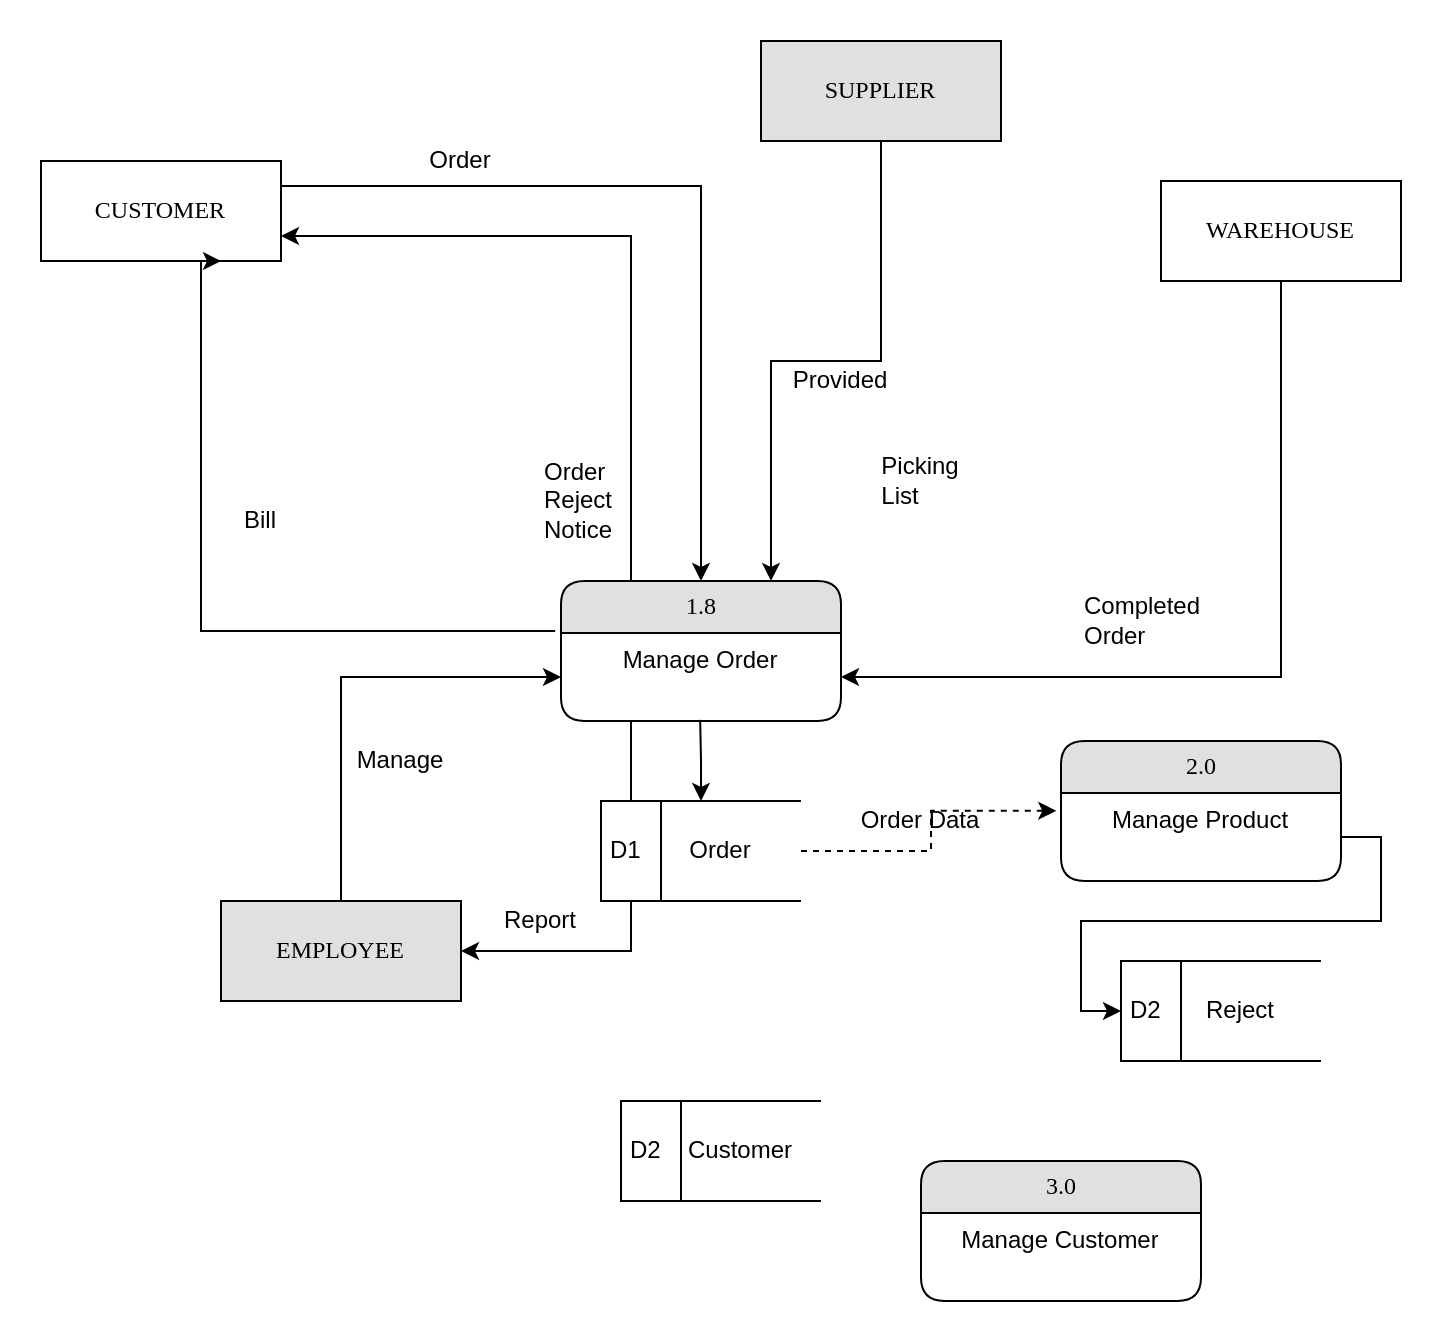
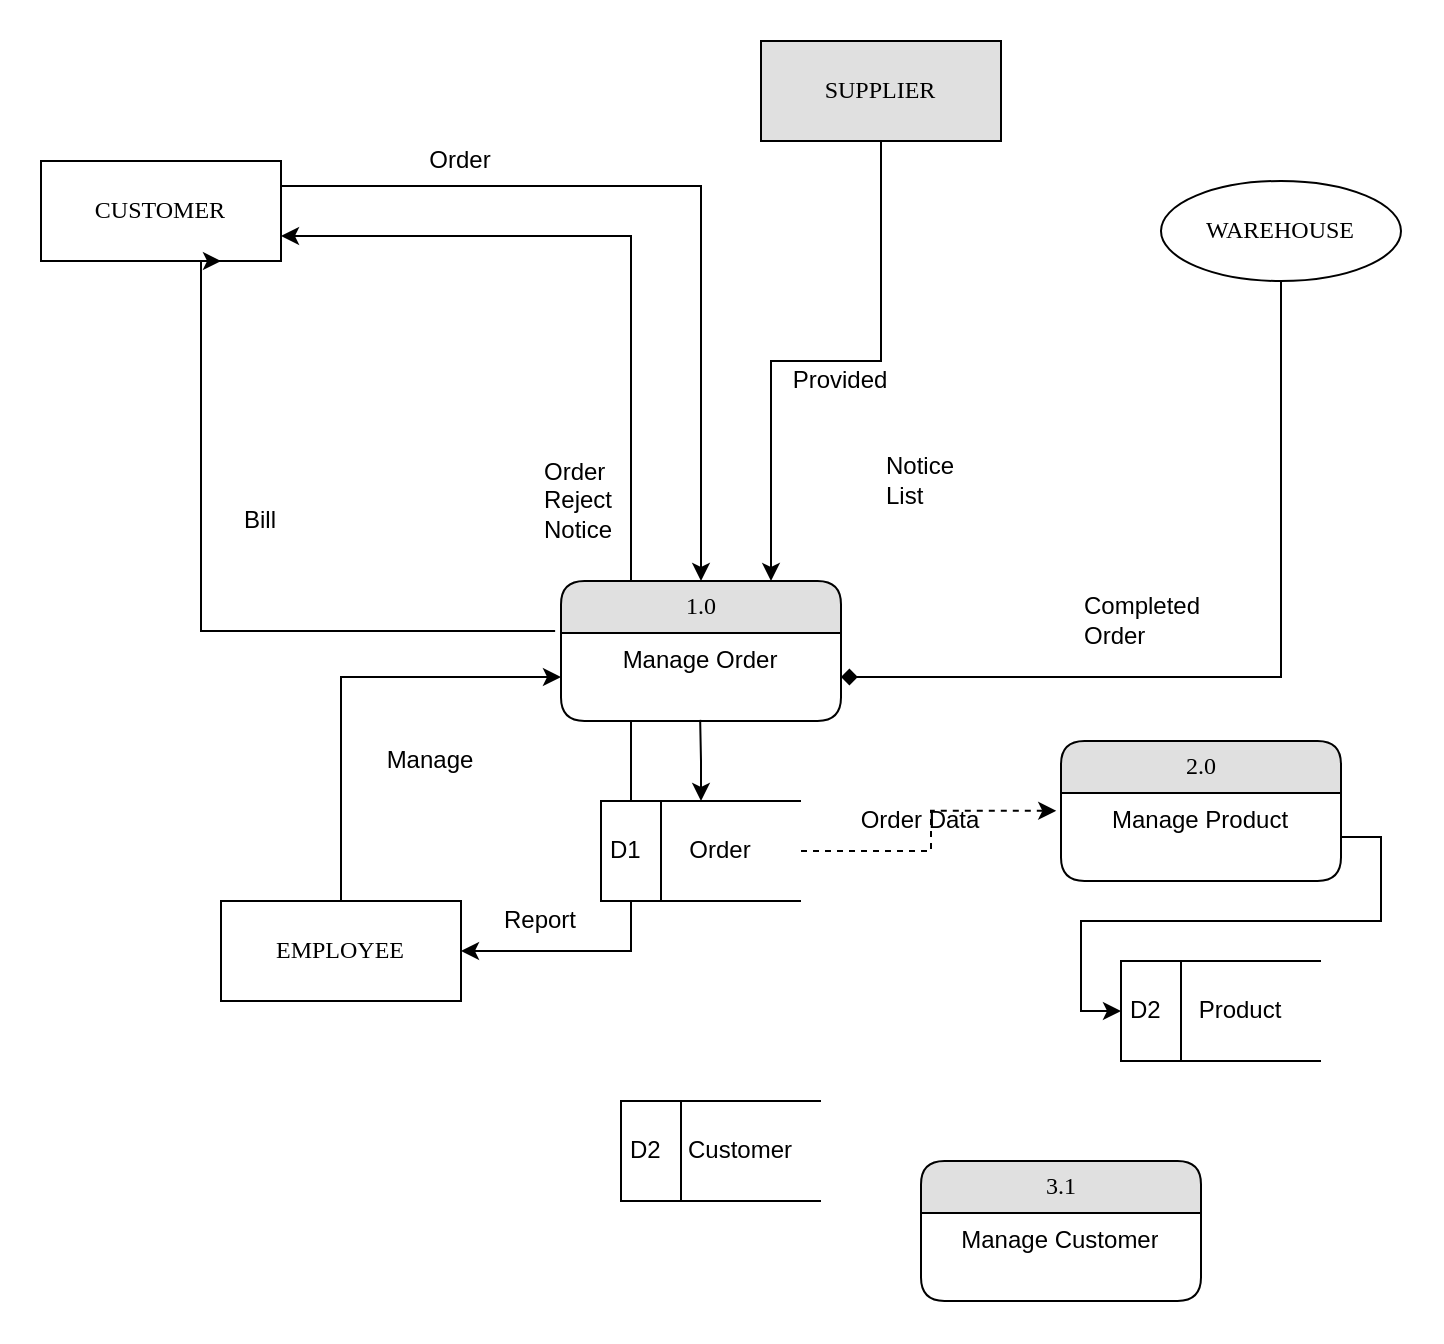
  <mxCell id="0" />
  <mxCell id="1" parent="0" />
  <mxCell id="2" style="edgeStyle=orthogonalEdgeStyle;rounded=0;orthogonalLoop=1;jettySize=auto;html=1;entryX=0;entryY=0.5;entryDx=0;entryDy=0;" edge="1" parent="1" source="3" target="10"><mxGeometry relative="1" as="geometry" /></mxCell>
- <mxCell id="3" value="EMPLOYEE" style="whiteSpace=wrap;html=1;rounded=0;shadow=0;comic=0;labelBackgroundColor=none;strokeWidth=1;fontFamily=Verdana;fontSize=12;align=center;fillColor=#e0e0e0;" vertex="1" parent="1"><mxGeometry x="110" y="450" width="120" height="50" as="geometry" /></mxCell>
- <mxCell id="4" style="edgeStyle=orthogonalEdgeStyle;rounded=0;orthogonalLoop=1;jettySize=auto;html=1;entryX=1;entryY=0.5;entryDx=0;entryDy=0;" edge="1" parent="1" source="5" target="10"><mxGeometry relative="1" as="geometry" /></mxCell>
- <mxCell id="5" value="WAREHOUSE" style="whiteSpace=wrap;html=1;rounded=0;shadow=0;comic=0;labelBackgroundColor=none;strokeWidth=1;fontFamily=Verdana;fontSize=12;align=center;" vertex="1" parent="1"><mxGeometry x="580" y="90" width="120" height="50" as="geometry" /></mxCell>
+ <mxCell id="3" value="EMPLOYEE" style="whiteSpace=wrap;html=1;rounded=0;shadow=0;comic=0;labelBackgroundColor=none;strokeWidth=1;fontFamily=Verdana;fontSize=12;align=center;" vertex="1" parent="1"><mxGeometry x="110" y="450" width="120" height="50" as="geometry" /></mxCell>
+ <mxCell id="4" style="edgeStyle=orthogonalEdgeStyle;rounded=0;orthogonalLoop=1;jettySize=auto;html=1;entryX=1;entryY=0.5;entryDx=0;entryDy=0;endArrow=diamond;" edge="1" parent="1" source="5" target="10"><mxGeometry relative="1" as="geometry" /></mxCell>
+ <mxCell id="5" value="WAREHOUSE" style="ellipse;whiteSpace=wrap;html=1;shadow=0;comic=0;labelBackgroundColor=none;strokeWidth=1;fontFamily=Verdana;fontSize=12;align=center;" vertex="1" parent="1"><mxGeometry x="580" y="90" width="120" height="50" as="geometry" /></mxCell>
  <mxCell id="6" style="edgeStyle=orthogonalEdgeStyle;rounded=0;orthogonalLoop=1;jettySize=auto;html=1;exitX=1;exitY=0.25;exitDx=0;exitDy=0;" edge="1" parent="1" source="7" target="9"><mxGeometry relative="1" as="geometry" /></mxCell>
  <mxCell id="7" value="CUSTOMER" style="whiteSpace=wrap;html=1;rounded=0;shadow=0;comic=0;labelBackgroundColor=none;strokeWidth=1;fontFamily=Verdana;fontSize=12;align=center;" vertex="1" parent="1"><mxGeometry x="20" y="80" width="120" height="50" as="geometry" /></mxCell>
  <mxCell id="8" style="edgeStyle=orthogonalEdgeStyle;rounded=0;orthogonalLoop=1;jettySize=auto;html=1;entryX=1;entryY=0.75;entryDx=0;entryDy=0;exitX=0.25;exitY=0;exitDx=0;exitDy=0;" edge="1" parent="1" source="9" target="7"><mxGeometry relative="1" as="geometry" /></mxCell>
- <mxCell id="9" value="1.8" style="swimlane;html=1;fontStyle=0;childLayout=stackLayout;horizontal=1;startSize=26;fillColor=#e0e0e0;horizontalStack=0;resizeParent=1;resizeLast=0;collapsible=1;marginBottom=0;swimlaneFillColor=#ffffff;align=center;rounded=1;shadow=0;comic=0;labelBackgroundColor=none;strokeWidth=1;fontFamily=Verdana;fontSize=12" vertex="1" parent="1"><mxGeometry x="280" y="290" width="140" height="70" as="geometry" /></mxCell>
+ <mxCell id="9" value="1.0" style="swimlane;html=1;fontStyle=0;childLayout=stackLayout;horizontal=1;startSize=26;fillColor=#e0e0e0;horizontalStack=0;resizeParent=1;resizeLast=0;collapsible=1;marginBottom=0;swimlaneFillColor=#ffffff;align=center;rounded=1;shadow=0;comic=0;labelBackgroundColor=none;strokeWidth=1;fontFamily=Verdana;fontSize=12" vertex="1" parent="1"><mxGeometry x="280" y="290" width="140" height="70" as="geometry" /></mxCell>
  <mxCell id="10" value="Manage Order" style="text;html=1;strokeColor=none;fillColor=none;spacingLeft=4;spacingRight=4;whiteSpace=wrap;overflow=hidden;rotatable=0;points=[[0,0.5],[1,0.5]];portConstraint=eastwest;align=center;" vertex="1" parent="9"><mxGeometry y="26" width="140" height="44" as="geometry" /></mxCell>
  <mxCell id="11" value="Order" style="text;html=1;strokeColor=none;fillColor=none;align=center;verticalAlign=middle;whiteSpace=wrap;rounded=0;" vertex="1" parent="1"><mxGeometry x="210" y="70" width="40" height="20" as="geometry" /></mxCell>
  <mxCell id="12" style="edgeStyle=orthogonalEdgeStyle;rounded=0;orthogonalLoop=1;jettySize=auto;html=1;entryX=0.75;entryY=1;entryDx=0;entryDy=0;exitX=-0.021;exitY=-0.023;exitDx=0;exitDy=0;exitPerimeter=0;" edge="1" parent="1" source="10" target="7"><mxGeometry relative="1" as="geometry"><Array as="points"><mxPoint x="100" y="315" /></Array></mxGeometry></mxCell>
  <mxCell id="13" value="Bill" style="text;html=1;strokeColor=none;fillColor=none;align=center;verticalAlign=middle;whiteSpace=wrap;rounded=0;" vertex="1" parent="1"><mxGeometry x="110" y="250" width="40" height="20" as="geometry" /></mxCell>
  <mxCell id="14" value="Order&lt;br&gt;Reject&lt;br&gt;Notice" style="text;html=1;strokeColor=none;fillColor=none;align=left;verticalAlign=middle;whiteSpace=wrap;rounded=0;" vertex="1" parent="1"><mxGeometry x="270" y="240" width="40" height="20" as="geometry" /></mxCell>
  <mxCell id="15" value="Completed&lt;br&gt;Order" style="text;html=1;strokeColor=none;fillColor=none;align=left;verticalAlign=middle;whiteSpace=wrap;rounded=0;" vertex="1" parent="1"><mxGeometry x="540" y="300" width="40" height="20" as="geometry" /></mxCell>
- <mxCell id="16" value="Picking&lt;br&gt;&lt;div style=&quot;text-align: left&quot;&gt;&lt;span&gt;List&lt;/span&gt;&lt;/div&gt;" style="text;html=1;strokeColor=none;fillColor=none;align=center;verticalAlign=middle;whiteSpace=wrap;rounded=0;" vertex="1" parent="1"><mxGeometry x="440" y="230" width="40" height="20" as="geometry" /></mxCell>
+ <mxCell id="16" value="Notice&lt;br&gt;&lt;div style=&quot;text-align: left&quot;&gt;&lt;span&gt;List&lt;/span&gt;&lt;/div&gt;" style="text;html=1;strokeColor=none;fillColor=none;align=center;verticalAlign=middle;whiteSpace=wrap;rounded=0;" vertex="1" parent="1"><mxGeometry x="440" y="230" width="40" height="20" as="geometry" /></mxCell>
  <mxCell id="17" style="edgeStyle=orthogonalEdgeStyle;rounded=0;orthogonalLoop=1;jettySize=auto;html=1;entryX=0.75;entryY=0;entryDx=0;entryDy=0;" edge="1" parent="1" source="18" target="9"><mxGeometry relative="1" as="geometry" /></mxCell>
  <mxCell id="18" value="SUPPLIER" style="whiteSpace=wrap;html=1;rounded=0;shadow=0;comic=0;labelBackgroundColor=none;strokeWidth=1;fontFamily=Verdana;fontSize=12;align=center;fillColor=#e0e0e0;" vertex="1" parent="1"><mxGeometry x="380" y="20" width="120" height="50" as="geometry" /></mxCell>
  <mxCell id="19" value="Provided" style="text;html=1;strokeColor=none;fillColor=none;align=center;verticalAlign=middle;whiteSpace=wrap;rounded=0;" vertex="1" parent="1"><mxGeometry x="400" y="180" width="40" height="20" as="geometry" /></mxCell>
- <mxCell id="20" value="Manage" style="text;html=1;strokeColor=none;fillColor=none;align=center;verticalAlign=middle;whiteSpace=wrap;rounded=0;" vertex="1" parent="1"><mxGeometry x="180" y="370" width="40" height="20" as="geometry" /></mxCell>
+ <mxCell id="20" value="Manage" style="text;html=1;strokeColor=none;fillColor=none;align=center;verticalAlign=middle;whiteSpace=wrap;rounded=0;" vertex="1" parent="1"><mxGeometry x="195" y="370" width="40" height="20" as="geometry" /></mxCell>
  <mxCell id="21" value="Report" style="text;html=1;strokeColor=none;fillColor=none;align=center;verticalAlign=middle;whiteSpace=wrap;rounded=0;" vertex="1" parent="1"><mxGeometry x="250" y="450" width="40" height="20" as="geometry" /></mxCell>
  <mxCell id="22" style="edgeStyle=orthogonalEdgeStyle;rounded=0;orthogonalLoop=1;jettySize=auto;html=1;entryX=1;entryY=0.5;entryDx=0;entryDy=0;exitX=0.25;exitY=1.006;exitDx=0;exitDy=0;exitPerimeter=0;" edge="1" parent="1" source="10" target="3"><mxGeometry relative="1" as="geometry"><mxPoint x="311" y="359" as="sourcePoint" /></mxGeometry></mxCell>
  <mxCell id="23" style="edgeStyle=orthogonalEdgeStyle;rounded=0;orthogonalLoop=1;jettySize=auto;html=1;entryX=0.497;entryY=0.987;entryDx=0;entryDy=0;entryPerimeter=0;startArrow=classic;startFill=1;endArrow=none;endFill=0;" edge="1" parent="1" source="25" target="10"><mxGeometry relative="1" as="geometry" /></mxCell>
  <mxCell id="24" style="edgeStyle=orthogonalEdgeStyle;rounded=0;orthogonalLoop=1;jettySize=auto;html=1;entryX=-0.017;entryY=0.203;entryDx=0;entryDy=0;entryPerimeter=0;startArrow=none;startFill=0;endArrow=classic;endFill=1;dashed=1;" edge="1" parent="1" source="25" target="28"><mxGeometry relative="1" as="geometry" /></mxCell>
  <mxCell id="25" value="D1" style="html=1;dashed=0;whitespace=wrap;shape=mxgraph.dfd.dataStoreID;align=left;spacingLeft=3;points=[[0,0],[0.5,0],[1,0],[0,0.5],[1,0.5],[0,1],[0.5,1],[1,1]];" vertex="1" parent="1"><mxGeometry x="300" y="400" width="100" height="50" as="geometry" /></mxCell>
  <mxCell id="26" value="Order" style="text;html=1;strokeColor=none;fillColor=none;align=center;verticalAlign=middle;whiteSpace=wrap;rounded=0;" vertex="1" parent="1"><mxGeometry x="340" y="415" width="40" height="20" as="geometry" /></mxCell>
  <mxCell id="27" value="2.0" style="swimlane;html=1;fontStyle=0;childLayout=stackLayout;horizontal=1;startSize=26;fillColor=#e0e0e0;horizontalStack=0;resizeParent=1;resizeLast=0;collapsible=1;marginBottom=0;swimlaneFillColor=#ffffff;align=center;rounded=1;shadow=0;comic=0;labelBackgroundColor=none;strokeWidth=1;fontFamily=Verdana;fontSize=12" vertex="1" parent="1"><mxGeometry x="530" y="370" width="140" height="70" as="geometry" /></mxCell>
  <mxCell id="28" value="Manage Product" style="text;html=1;strokeColor=none;fillColor=none;spacingLeft=4;spacingRight=4;whiteSpace=wrap;overflow=hidden;rotatable=0;points=[[0,0.5],[1,0.5]];portConstraint=eastwest;align=center;" vertex="1" parent="27"><mxGeometry y="26" width="140" height="44" as="geometry" /></mxCell>
  <mxCell id="29" value="Order Data" style="text;html=1;strokeColor=none;fillColor=none;align=center;verticalAlign=middle;whiteSpace=wrap;rounded=0;" vertex="1" parent="1"><mxGeometry x="420" y="400" width="80" height="20" as="geometry" /></mxCell>
  <mxCell id="30" value="D2" style="html=1;dashed=0;whitespace=wrap;shape=mxgraph.dfd.dataStoreID;align=left;spacingLeft=3;points=[[0,0],[0.5,0],[1,0],[0,0.5],[1,0.5],[0,1],[0.5,1],[1,1]];" vertex="1" parent="1"><mxGeometry x="560" y="480" width="100" height="50" as="geometry" /></mxCell>
- <mxCell id="31" value="Reject" style="text;html=1;strokeColor=none;fillColor=none;align=center;verticalAlign=middle;whiteSpace=wrap;rounded=0;" vertex="1" parent="1"><mxGeometry x="600" y="495" width="40" height="20" as="geometry" /></mxCell>
+ <mxCell id="31" value="Product" style="text;html=1;strokeColor=none;fillColor=none;align=center;verticalAlign=middle;whiteSpace=wrap;rounded=0;" vertex="1" parent="1"><mxGeometry x="600" y="495" width="40" height="20" as="geometry" /></mxCell>
  <mxCell id="32" value="D2" style="html=1;dashed=0;whitespace=wrap;shape=mxgraph.dfd.dataStoreID;align=left;spacingLeft=3;points=[[0,0],[0.5,0],[1,0],[0,0.5],[1,0.5],[0,1],[0.5,1],[1,1]];" vertex="1" parent="1"><mxGeometry x="310" y="550" width="100" height="50" as="geometry" /></mxCell>
  <mxCell id="33" value="Customer" style="text;html=1;strokeColor=none;fillColor=none;align=center;verticalAlign=middle;whiteSpace=wrap;rounded=0;" vertex="1" parent="1"><mxGeometry x="350" y="565" width="40" height="20" as="geometry" /></mxCell>
- <mxCell id="34" value="3.0" style="swimlane;html=1;fontStyle=0;childLayout=stackLayout;horizontal=1;startSize=26;fillColor=#e0e0e0;horizontalStack=0;resizeParent=1;resizeLast=0;collapsible=1;marginBottom=0;swimlaneFillColor=#ffffff;align=center;rounded=1;shadow=0;comic=0;labelBackgroundColor=none;strokeWidth=1;fontFamily=Verdana;fontSize=12" vertex="1" parent="1"><mxGeometry x="460" y="580" width="140" height="70" as="geometry" /></mxCell>
+ <mxCell id="34" value="3.1" style="swimlane;html=1;fontStyle=0;childLayout=stackLayout;horizontal=1;startSize=26;fillColor=#e0e0e0;horizontalStack=0;resizeParent=1;resizeLast=0;collapsible=1;marginBottom=0;swimlaneFillColor=#ffffff;align=center;rounded=1;shadow=0;comic=0;labelBackgroundColor=none;strokeWidth=1;fontFamily=Verdana;fontSize=12" vertex="1" parent="1"><mxGeometry x="460" y="580" width="140" height="70" as="geometry" /></mxCell>
  <mxCell id="35" value="Manage Customer" style="text;html=1;strokeColor=none;fillColor=none;spacingLeft=4;spacingRight=4;whiteSpace=wrap;overflow=hidden;rotatable=0;points=[[0,0.5],[1,0.5]];portConstraint=eastwest;align=center;" vertex="1" parent="34"><mxGeometry y="26" width="140" height="44" as="geometry" /></mxCell>
  <mxCell id="36" style="edgeStyle=orthogonalEdgeStyle;rounded=0;orthogonalLoop=1;jettySize=auto;html=1;entryX=0;entryY=0.5;entryDx=0;entryDy=0;startArrow=none;startFill=0;endArrow=classic;endFill=1;" edge="1" parent="1" source="28" target="30"><mxGeometry relative="1" as="geometry" /></mxCell>
